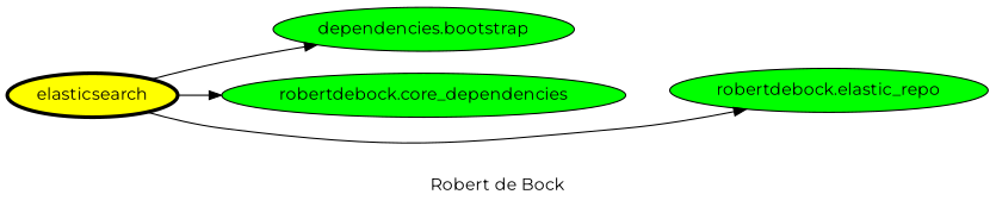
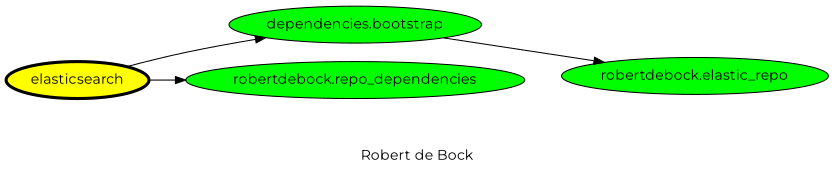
  digraph {
    fontname=Montserrat
    label="Robert de Bock"
    rankdir=LR
    node [fillcolor=green fontname=Montserrat style=filled]
    edge [fontname=Montserrat]
    elasticsearch [fillcolor=yellow penwidth=3]
    n2 [label="dependencies.bootstrap"]
-   "robertdebock.core_dependencies"
+   "robertdebock.core_dependencies" [label="robertdebock.repo_dependencies"]
    "robertdebock.elastic_repo"
    elasticsearch -> n2
    elasticsearch -> "robertdebock.core_dependencies"
-   elasticsearch -> "robertdebock.elastic_repo"
+   n2 -> "robertdebock.elastic_repo"
  }
